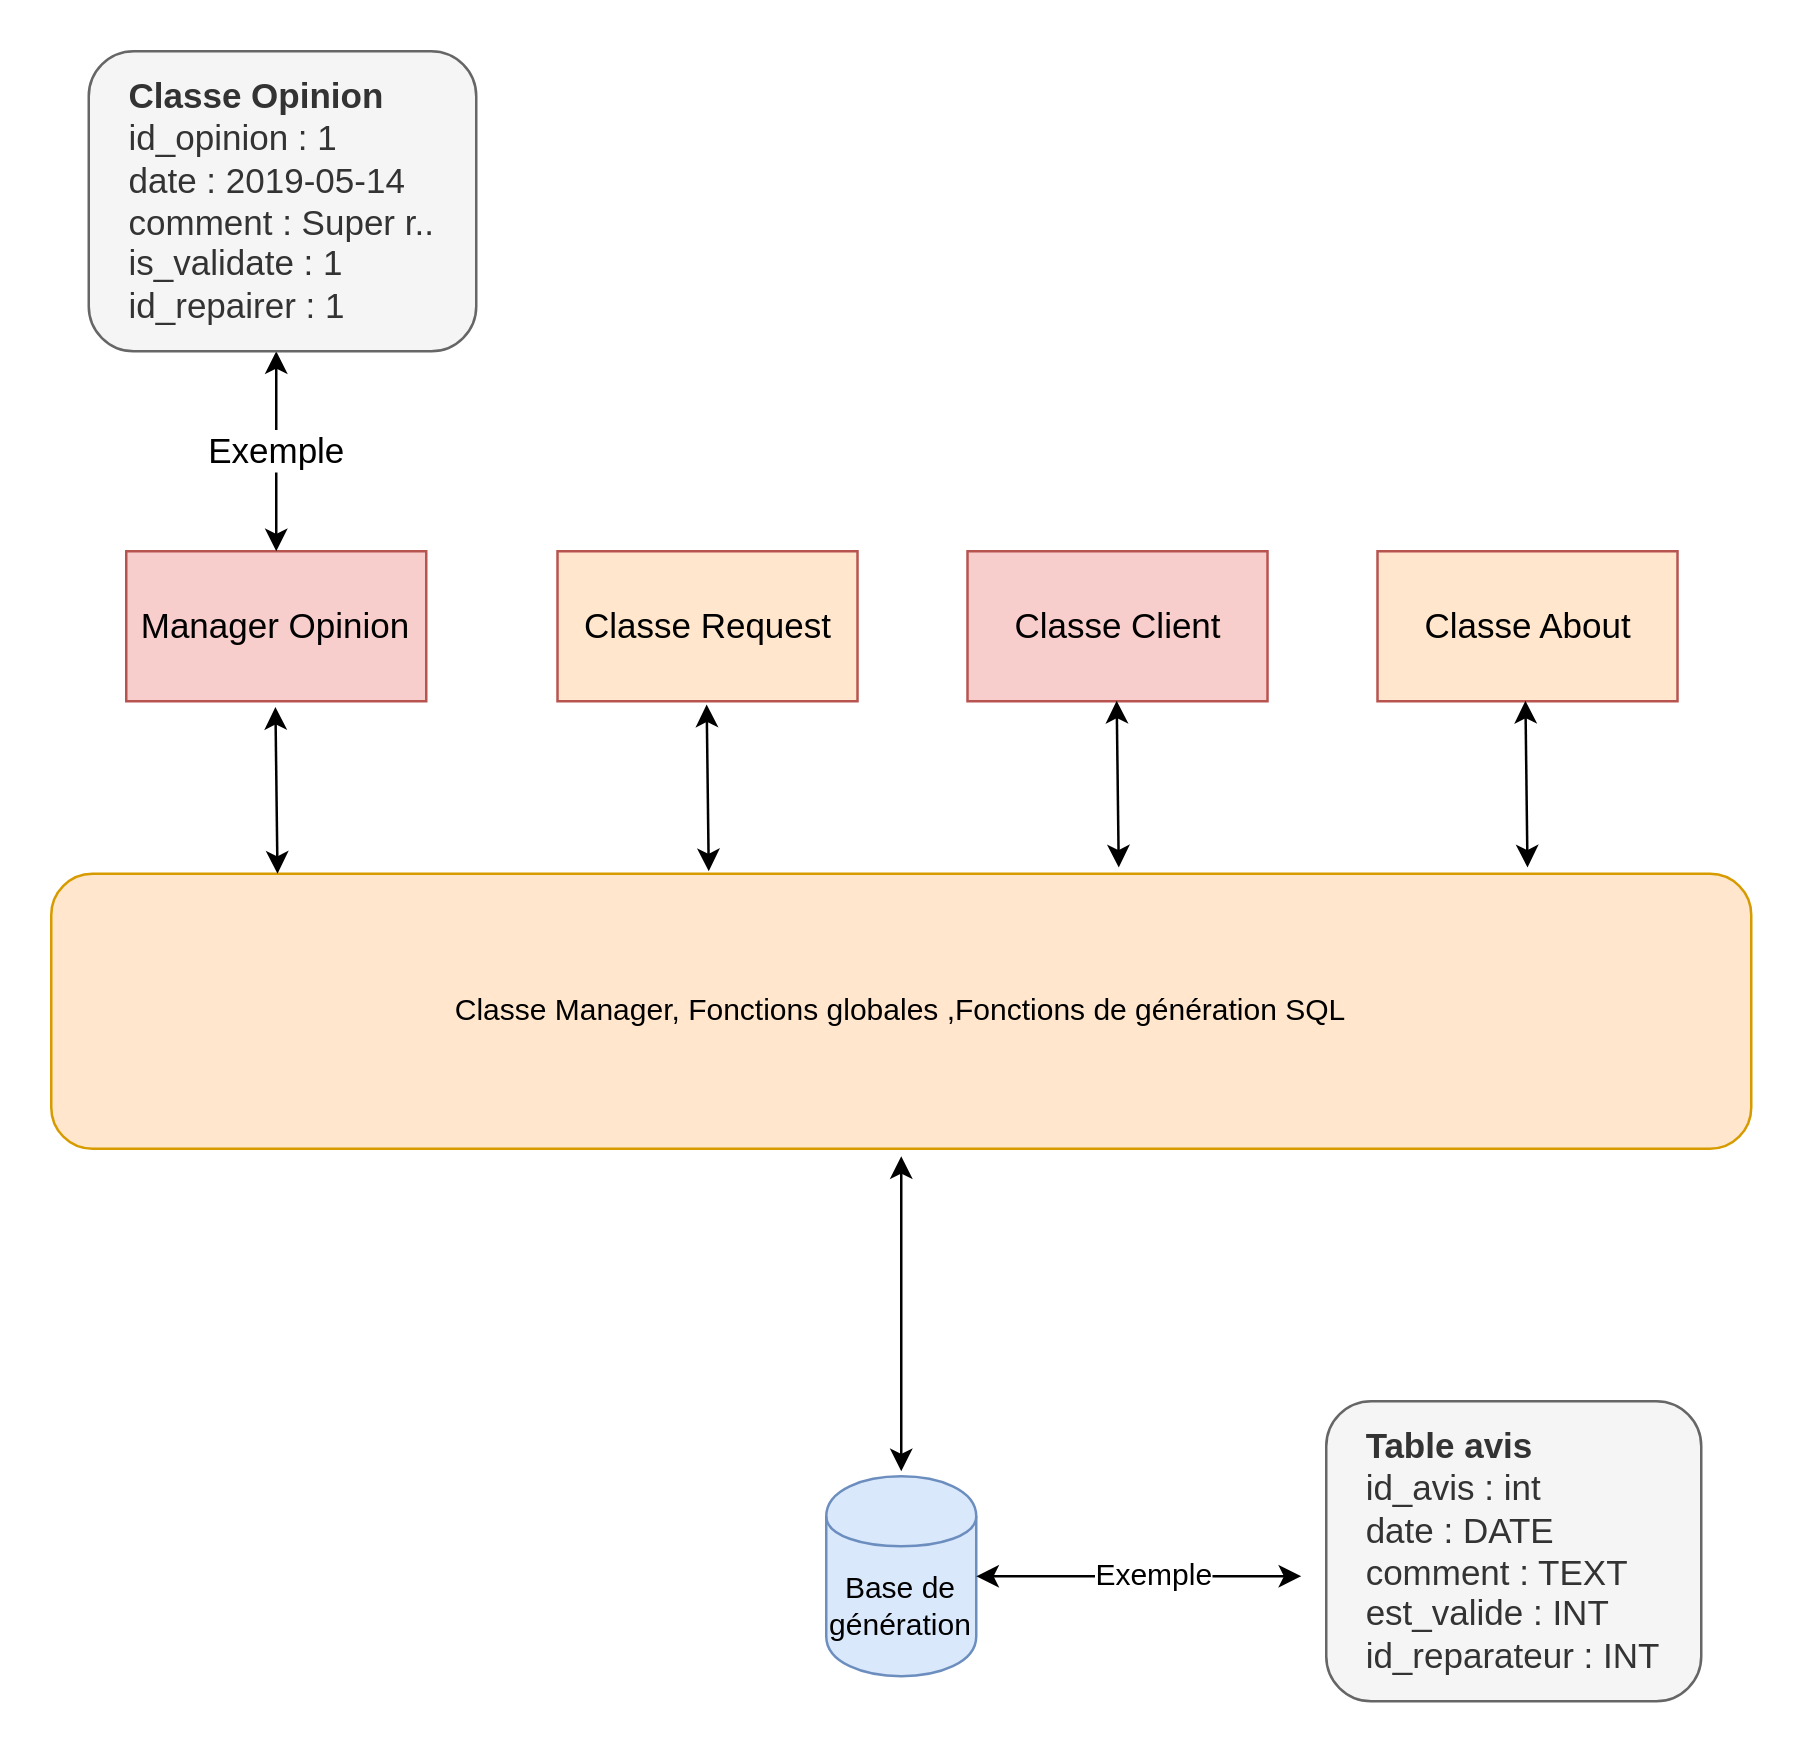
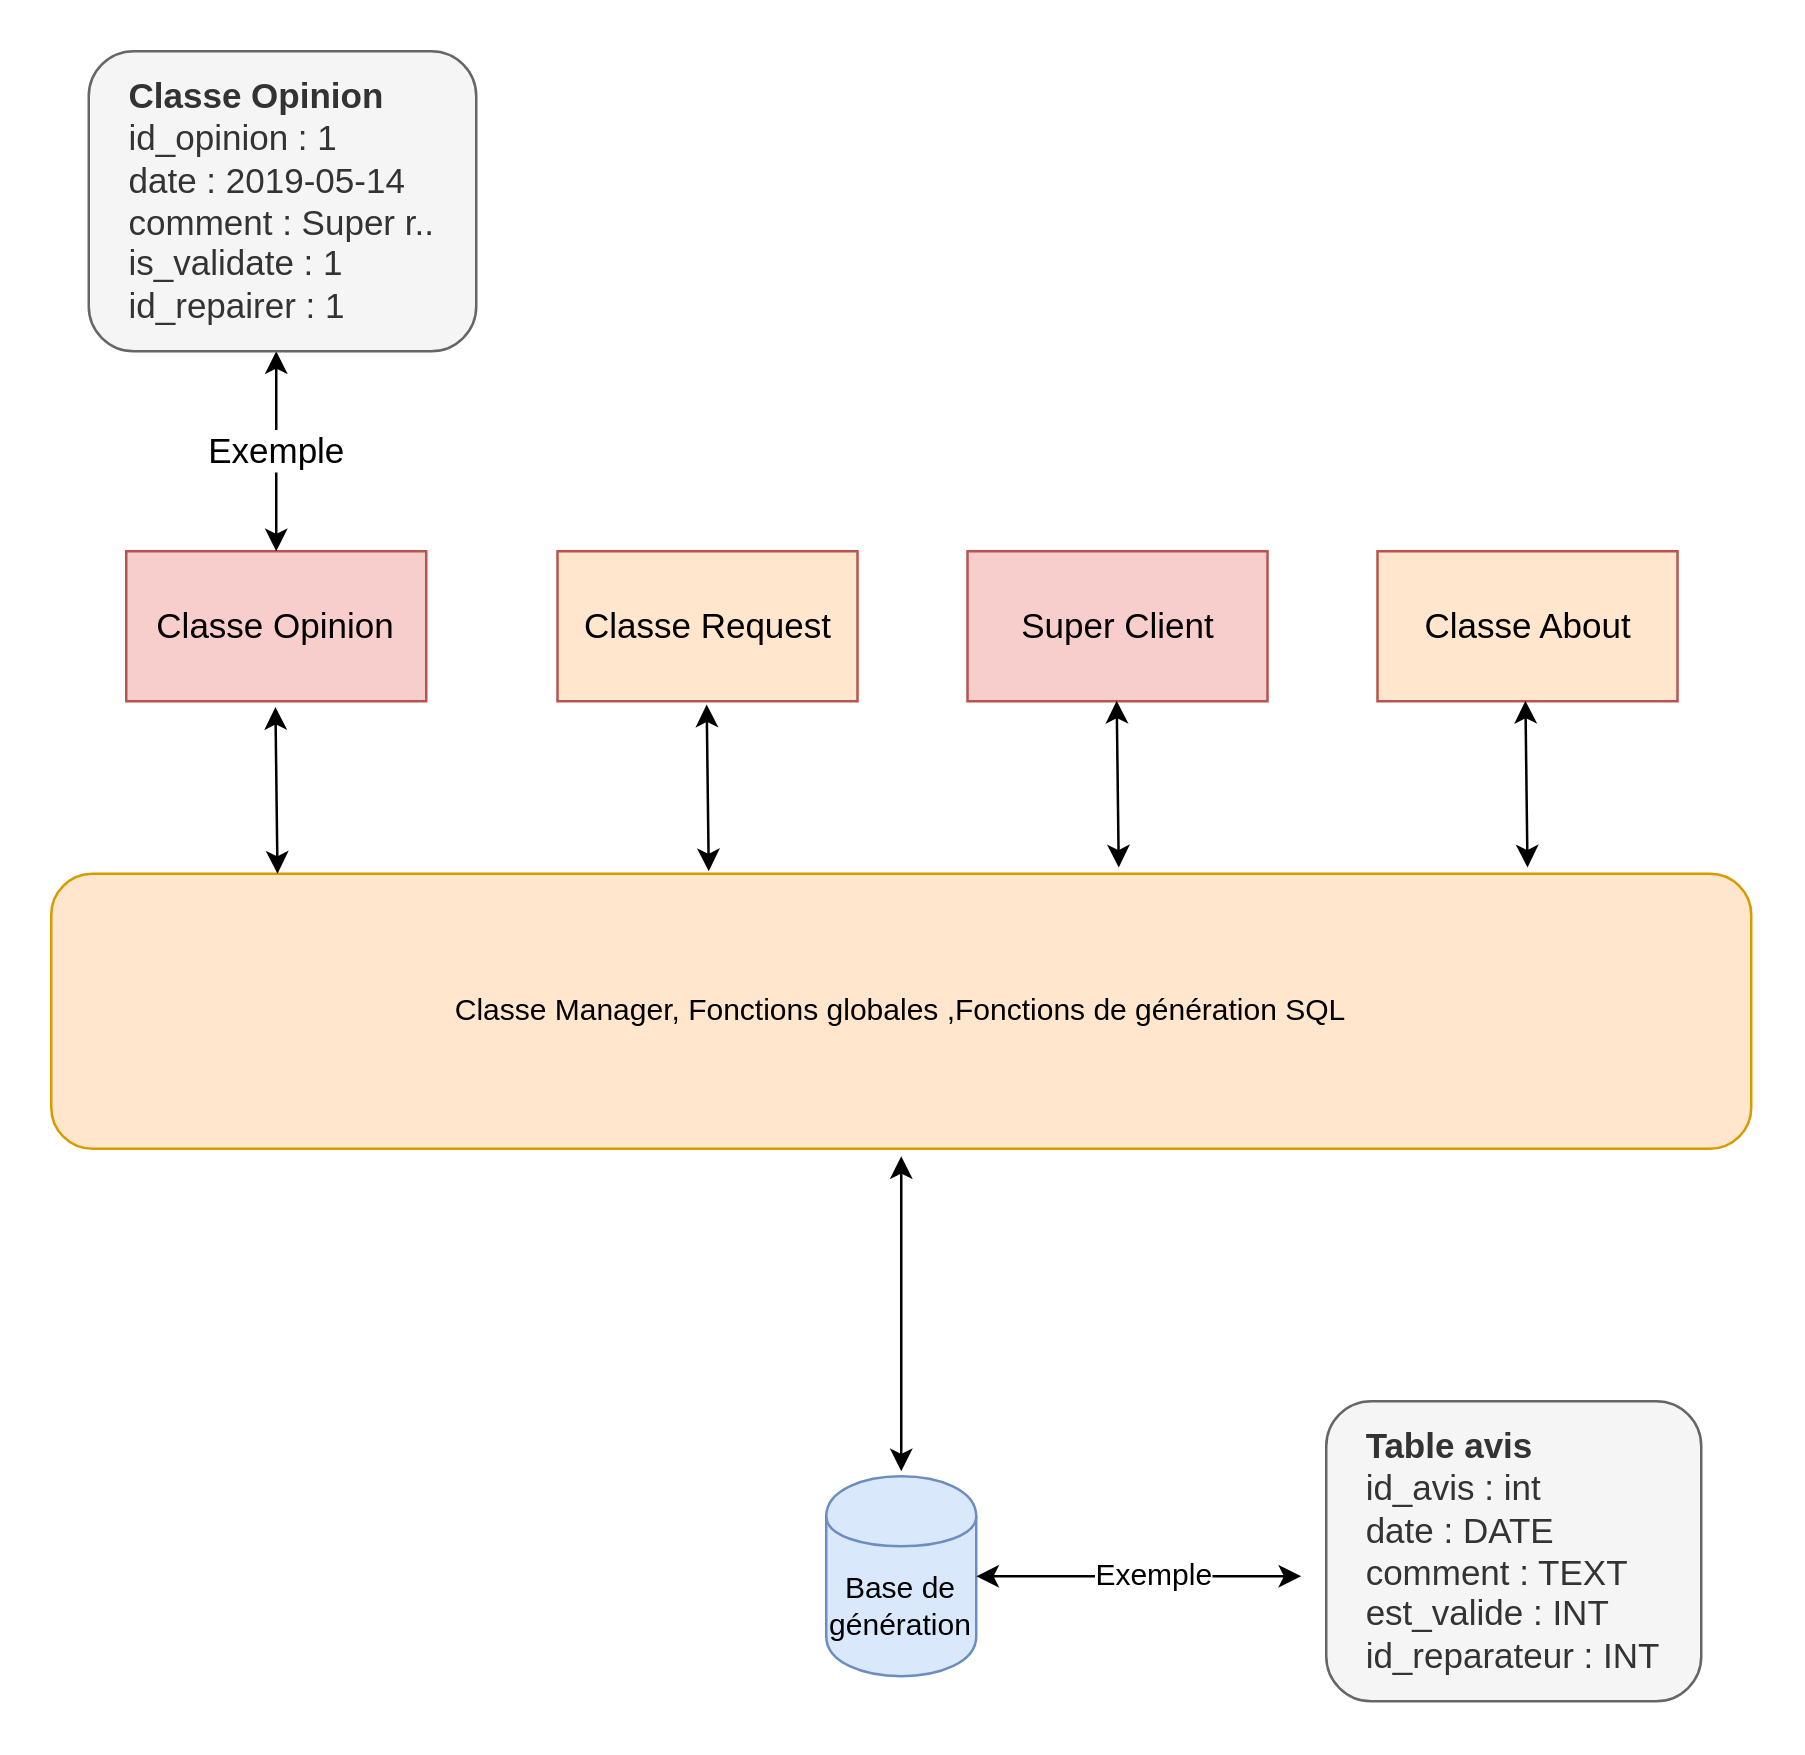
  <mxCell id="0" />
  <mxCell id="1" parent="0" />
  <mxCell id="2" value="Base de génération" style="shape=cylinder;whiteSpace=wrap;html=1;boundedLbl=1;backgroundOutline=1;fillColor=#dae8fc;strokeColor=#6c8ebf;" parent="1" vertex="1"><mxGeometry x="330" y="590" width="60" height="80" as="geometry" /></mxCell>
  <mxCell id="3" value="Classe Manager, Fonctions globales ,Fonctions de génération SQL" style="rounded=1;whiteSpace=wrap;html=1;fillColor=#ffe6cc;strokeColor=#d79b00;" parent="1" vertex="1"><mxGeometry x="20" y="349" width="680" height="110" as="geometry" /></mxCell>
  <mxCell id="4" value="" style="endArrow=classic;startArrow=classic;html=1;" parent="1" edge="1"><mxGeometry width="50" height="50" relative="1" as="geometry"><mxPoint x="360" y="588" as="sourcePoint" /><mxPoint x="360" y="462" as="targetPoint" /><Array as="points"><mxPoint x="360" y="470" /></Array></mxGeometry></mxCell>
  <mxCell id="5" value="" style="endArrow=classic;startArrow=classic;html=1;entryX=1;entryY=0.5;entryDx=0;entryDy=0;" parent="1" target="2" edge="1"><mxGeometry width="50" height="50" relative="1" as="geometry"><mxPoint x="520" y="630" as="sourcePoint" /><mxPoint x="200" y="690" as="targetPoint" /></mxGeometry></mxCell>
  <mxCell id="6" value="Exemple" style="text;html=1;resizable=0;points=[];align=center;verticalAlign=middle;labelBackgroundColor=#ffffff;" parent="5" vertex="1" connectable="0"><mxGeometry x="0.283" relative="1" as="geometry"><mxPoint x="23.5" y="-1" as="offset" /></mxGeometry></mxCell>
  <mxCell id="7" value="&lt;div style=&quot;text-align: left; font-size: 14px;&quot;&gt;&lt;font style=&quot;font-size: 14px;&quot;&gt;&lt;b style=&quot;font-size: 14px;&quot;&gt;Table avis&lt;/b&gt;&lt;br style=&quot;font-size: 14px;&quot;&gt;id_avis : int&lt;/font&gt;&lt;/div&gt;&lt;div style=&quot;text-align: left; font-size: 14px;&quot;&gt;&lt;font style=&quot;font-size: 14px;&quot;&gt;date : DATE&lt;/font&gt;&lt;/div&gt;&lt;div style=&quot;text-align: left; font-size: 14px;&quot;&gt;&lt;font style=&quot;font-size: 14px;&quot;&gt;comment : TEXT&lt;/font&gt;&lt;/div&gt;&lt;div style=&quot;text-align: left; font-size: 14px;&quot;&gt;&lt;font style=&quot;font-size: 14px;&quot;&gt;est_valide : INT&lt;/font&gt;&lt;/div&gt;&lt;div style=&quot;text-align: left; font-size: 14px;&quot;&gt;&lt;font style=&quot;font-size: 14px;&quot;&gt;id_reparateur : INT&lt;/font&gt;&lt;/div&gt;&lt;div style=&quot;text-align: left; font-size: 14px;&quot;&gt;&lt;/div&gt;" style="rounded=1;whiteSpace=wrap;html=1;fontSize=14;fillColor=#f5f5f5;strokeColor=#666666;fontColor=#333333;" parent="1" vertex="1"><mxGeometry x="530" y="560" width="150" height="120" as="geometry" /></mxCell>
- <mxCell id="8" value="Manager Opinion" style="rounded=0;whiteSpace=wrap;html=1;fontSize=14;fillColor=#f8cecc;strokeColor=#b85450;" parent="1" vertex="1"><mxGeometry x="50" y="220" width="120" height="60" as="geometry" /></mxCell>
+ <mxCell id="8" value="Classe Opinion" style="rounded=0;whiteSpace=wrap;html=1;fontSize=14;fillColor=#f8cecc;strokeColor=#b85450;" parent="1" vertex="1"><mxGeometry x="50" y="220" width="120" height="60" as="geometry" /></mxCell>
  <mxCell id="9" value="Classe Request" style="rounded=0;whiteSpace=wrap;html=1;fontSize=14;fillColor=#ffe6cc;strokeColor=#b85450;" parent="1" vertex="1"><mxGeometry x="222.5" y="220" width="120" height="60" as="geometry" /></mxCell>
- <mxCell id="10" value="Classe Client" style="rounded=0;whiteSpace=wrap;html=1;fontSize=14;fillColor=#f8cecc;strokeColor=#b85450;" parent="1" vertex="1"><mxGeometry x="386.5" y="220" width="120" height="60" as="geometry" /></mxCell>
+ <mxCell id="10" value="Super Client" style="rounded=0;whiteSpace=wrap;html=1;fontSize=14;fillColor=#f8cecc;strokeColor=#b85450;" parent="1" vertex="1"><mxGeometry x="386.5" y="220" width="120" height="60" as="geometry" /></mxCell>
  <mxCell id="11" value="Classe About" style="rounded=0;whiteSpace=wrap;html=1;fontSize=14;fillColor=#ffe6cc;strokeColor=#b85450;" parent="1" vertex="1"><mxGeometry x="550.5" y="220" width="120" height="60" as="geometry" /></mxCell>
  <mxCell id="12" value="" style="endArrow=classic;startArrow=classic;html=1;fontSize=14;exitX=0.133;exitY=-0.021;exitDx=0;exitDy=0;exitPerimeter=0;entryX=0.5;entryY=1;entryDx=0;entryDy=0;" parent="1" edge="1"><mxGeometry width="50" height="50" relative="1" as="geometry"><mxPoint x="283" y="348" as="sourcePoint" /><mxPoint x="282.167" y="281.333" as="targetPoint" /></mxGeometry></mxCell>
  <mxCell id="13" value="" style="endArrow=classic;startArrow=classic;html=1;fontSize=14;exitX=0.133;exitY=-0.021;exitDx=0;exitDy=0;exitPerimeter=0;entryX=0.5;entryY=1;entryDx=0;entryDy=0;" parent="1" edge="1"><mxGeometry width="50" height="50" relative="1" as="geometry"><mxPoint x="110.5" y="349" as="sourcePoint" /><mxPoint x="109.667" y="282.333" as="targetPoint" /></mxGeometry></mxCell>
  <mxCell id="14" value="" style="endArrow=classic;startArrow=classic;html=1;fontSize=14;exitX=0.133;exitY=-0.021;exitDx=0;exitDy=0;exitPerimeter=0;entryX=0.5;entryY=1;entryDx=0;entryDy=0;" parent="1" edge="1"><mxGeometry width="50" height="50" relative="1" as="geometry"><mxPoint x="447" y="346.5" as="sourcePoint" /><mxPoint x="446.167" y="279.833" as="targetPoint" /></mxGeometry></mxCell>
  <mxCell id="15" value="" style="endArrow=classic;startArrow=classic;html=1;fontSize=14;exitX=0.133;exitY=-0.021;exitDx=0;exitDy=0;exitPerimeter=0;entryX=0.5;entryY=1;entryDx=0;entryDy=0;" parent="1" edge="1"><mxGeometry width="50" height="50" relative="1" as="geometry"><mxPoint x="610.5" y="346.5" as="sourcePoint" /><mxPoint x="609.667" y="279.833" as="targetPoint" /></mxGeometry></mxCell>
  <mxCell id="16" value="Exemple" style="endArrow=classic;startArrow=classic;html=1;fontSize=14;exitX=0.5;exitY=0;exitDx=0;exitDy=0;" parent="1" source="8" edge="1"><mxGeometry width="50" height="50" relative="1" as="geometry"><mxPoint x="90" y="220" as="sourcePoint" /><mxPoint x="110" y="140" as="targetPoint" /></mxGeometry></mxCell>
  <mxCell id="17" value="&lt;div style=&quot;text-align: left ; font-size: 14px&quot;&gt;&lt;font style=&quot;font-size: 14px&quot;&gt;&lt;b&gt;Classe Opinion&lt;/b&gt;&lt;/font&gt;&lt;/div&gt;&lt;div style=&quot;text-align: left ; font-size: 14px&quot;&gt;&lt;font style=&quot;font-size: 14px&quot;&gt;id_opinion : 1&lt;/font&gt;&lt;/div&gt;&lt;div style=&quot;text-align: left ; font-size: 14px&quot;&gt;&lt;font style=&quot;font-size: 14px&quot;&gt;date : 2019-05-14&lt;/font&gt;&lt;/div&gt;&lt;div style=&quot;text-align: left ; font-size: 14px&quot;&gt;&lt;font style=&quot;font-size: 14px&quot;&gt;comment : Super r..&lt;/font&gt;&lt;/div&gt;&lt;div style=&quot;text-align: left ; font-size: 14px&quot;&gt;&lt;font style=&quot;font-size: 14px&quot;&gt;is_validate : 1&lt;/font&gt;&lt;/div&gt;&lt;div style=&quot;text-align: left ; font-size: 14px&quot;&gt;&lt;font style=&quot;font-size: 14px&quot;&gt;id_repairer : 1&lt;/font&gt;&lt;/div&gt;&lt;div style=&quot;text-align: left ; font-size: 14px&quot;&gt;&lt;/div&gt;" style="rounded=1;whiteSpace=wrap;html=1;fontSize=14;fillColor=#f5f5f5;strokeColor=#666666;fontColor=#333333;" parent="1" vertex="1"><mxGeometry x="35" y="20" width="155" height="120" as="geometry" /></mxCell>
